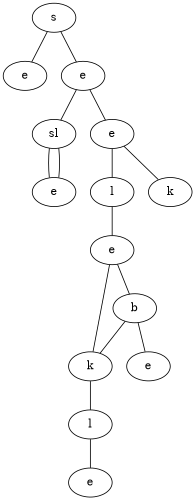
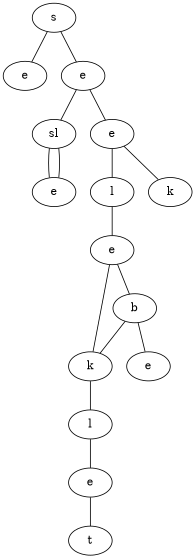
  graph {
    n1 [label=s]
    n2 [label=e]
    n3 [label=e]
    n4 [label=sl]
    n5 [label=e]
    n6 [label=e]
    n7 [label=l]
    n8 [label=k]
    n9 [label=e]
    n10 [label=b]
    n11 [label=k]
    n12 [label=e]
    n13 [label=l]
    n14 [label=e]
+   n15 [label=t]
    n1 -- n2
    n1 -- n3
    n3 -- n4
    n3 -- n5
    n4 -- n6
    n4 -- n6
    n5 -- n7
    n5 -- n8
    n7 -- n9
    n9 -- n10
    n9 -- n11
    n10 -- n11
    n10 -- n12
    n11 -- n13
    n13 -- n14
+   n14 -- n15
  }
